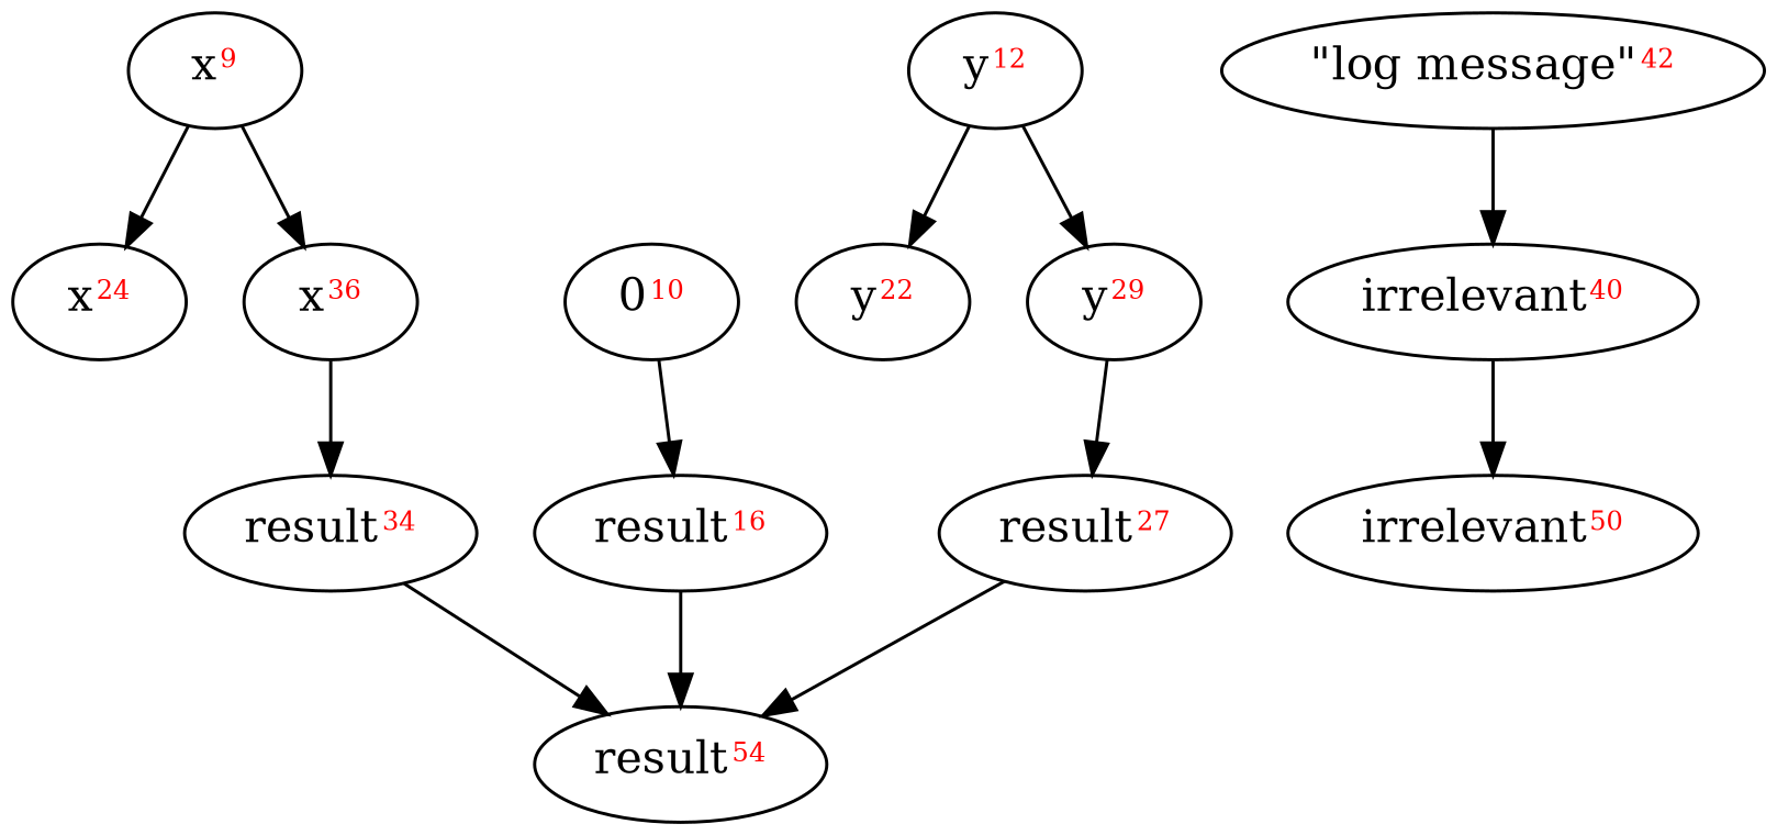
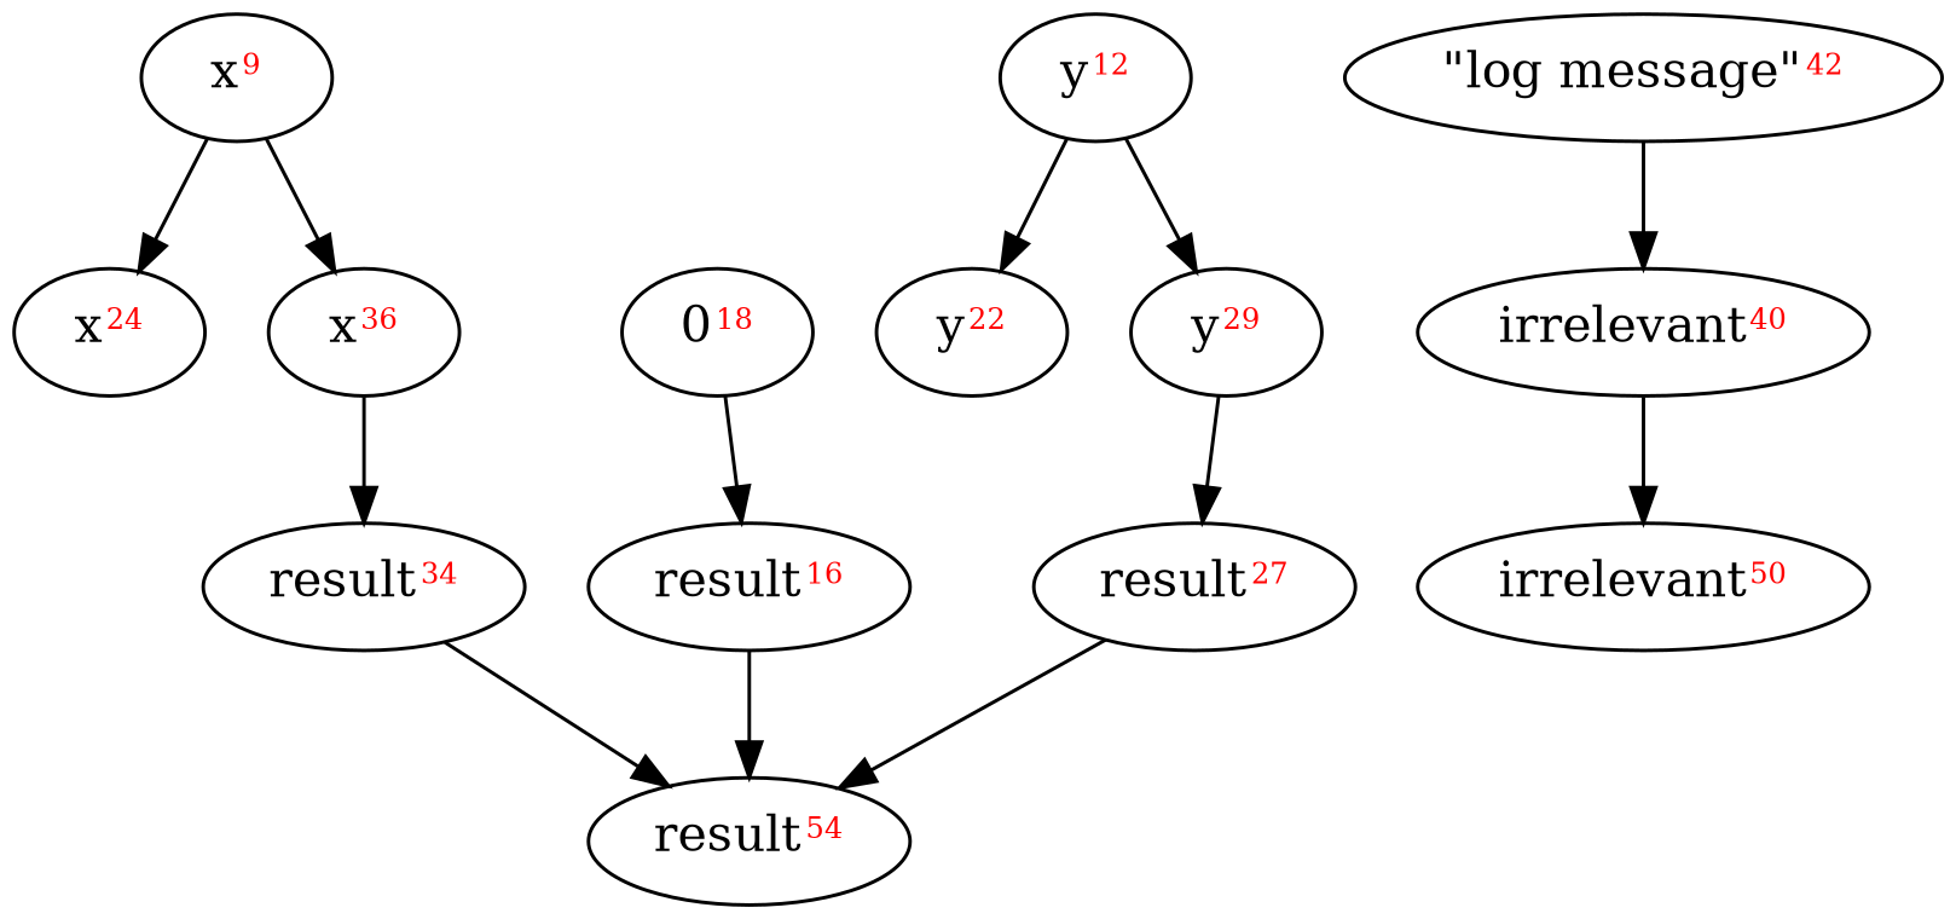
  digraph {
    n1 [label=<x<SUP><font point-size='10' color='red'>9</font></SUP>>]
    n2 [label=<x<SUP><font point-size='10' color='red'>24</font></SUP>>]
    n3 [label=<x<SUP><font point-size='10' color='red'>36</font></SUP>>]
    n4 [label=<y<SUP><font point-size='10' color='red'>12</font></SUP>>]
    n5 [label=<y<SUP><font point-size='10' color='red'>22</font></SUP>>]
    n6 [label=<y<SUP><font point-size='10' color='red'>29</font></SUP>>]
    n7 [label=<result<SUP><font point-size='10' color='red'>16</font></SUP>>]
    n8 [label=<result<SUP><font point-size='10' color='red'>54</font></SUP>>]
-   n9 [label=<0<SUP><font point-size='10' color='red'>10</font></SUP>>]
+   n9 [label=<0<SUP><font point-size='10' color='red'>18</font></SUP>>]
    n10 [label=<result<SUP><font point-size='10' color='red'>27</font></SUP>>]
    n11 [label=<result<SUP><font point-size='10' color='red'>34</font></SUP>>]
    n12 [label=<irrelevant<SUP><font point-size='10' color='red'>40</font></SUP>>]
    n13 [label=<irrelevant<SUP><font point-size='10' color='red'>50</font></SUP>>]
    n14 [label=<"log message"<SUP><font point-size='10' color='red'>42</font></SUP>>]
    n1 -> n2
    n1 -> n3
    n3 -> n11
    n4 -> n5
    n4 -> n6
    n6 -> n10
    n7 -> n8
    n9 -> n7
    n10 -> n8
    n11 -> n8
    n12 -> n13
    n14 -> n12
  }
